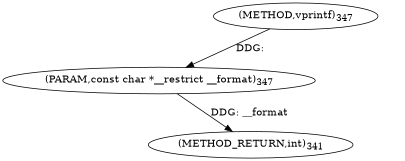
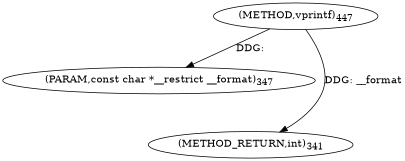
  digraph {
-   n1 [label=<(METHOD,vprintf)<SUB>347</SUB>>]
+   n1 [label=<(METHOD,vprintf)<SUB>447</SUB>>]
    n2 [label=<(PARAM,const char *__restrict __format)<SUB>347</SUB>>]
    n3 [label=<(METHOD_RETURN,int)<SUB>341</SUB>>]
    n1 -> n2 [label="DDG: "]
-   n2 -> n3 [label="DDG: __format"]
+   n1 -> n3 [label="DDG: __format"]
  }
